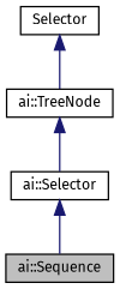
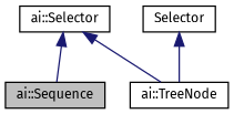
  digraph {
    fontname="Fira Sans"
    node [color=black fillcolor=white fontname="Fira Sans" fontsize=10 shape=record style=filled]
    edge [color=midnightblue dir=back fontname="Fira Sans" fontsize=10 labelfontname=Helvetica labelfontsize=10 style=solid]
    n1 [fillcolor=grey75 fontcolor=black height=0.2 label="ai::Sequence" width=0.4]
    n2 [height=0.2 label="ai::Selector" width=0.4]
    n3 [height=0.2 label="ai::TreeNode" width=0.4]
    n4 [height=0.2 label=Selector width=0.4]
    n2 -> n1
-   n3 -> n2
+   n2 -> n3
    n4 -> n3
  }
